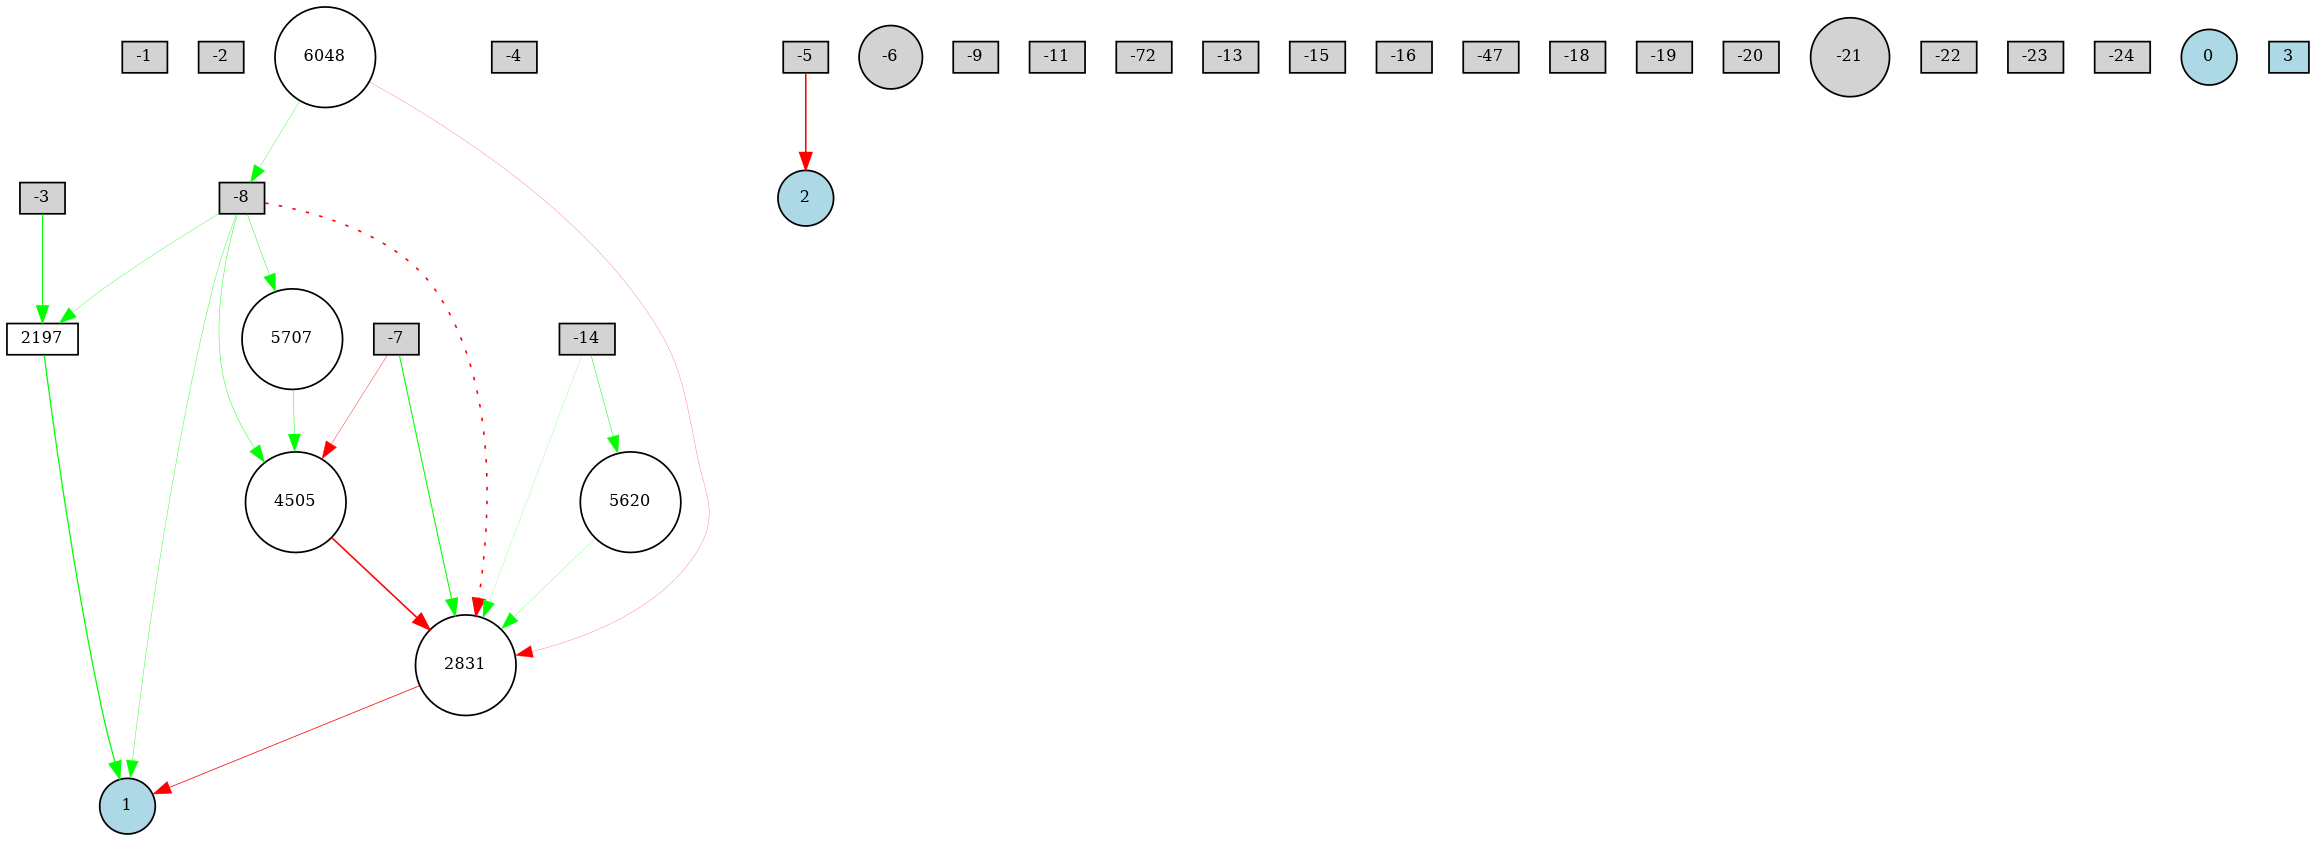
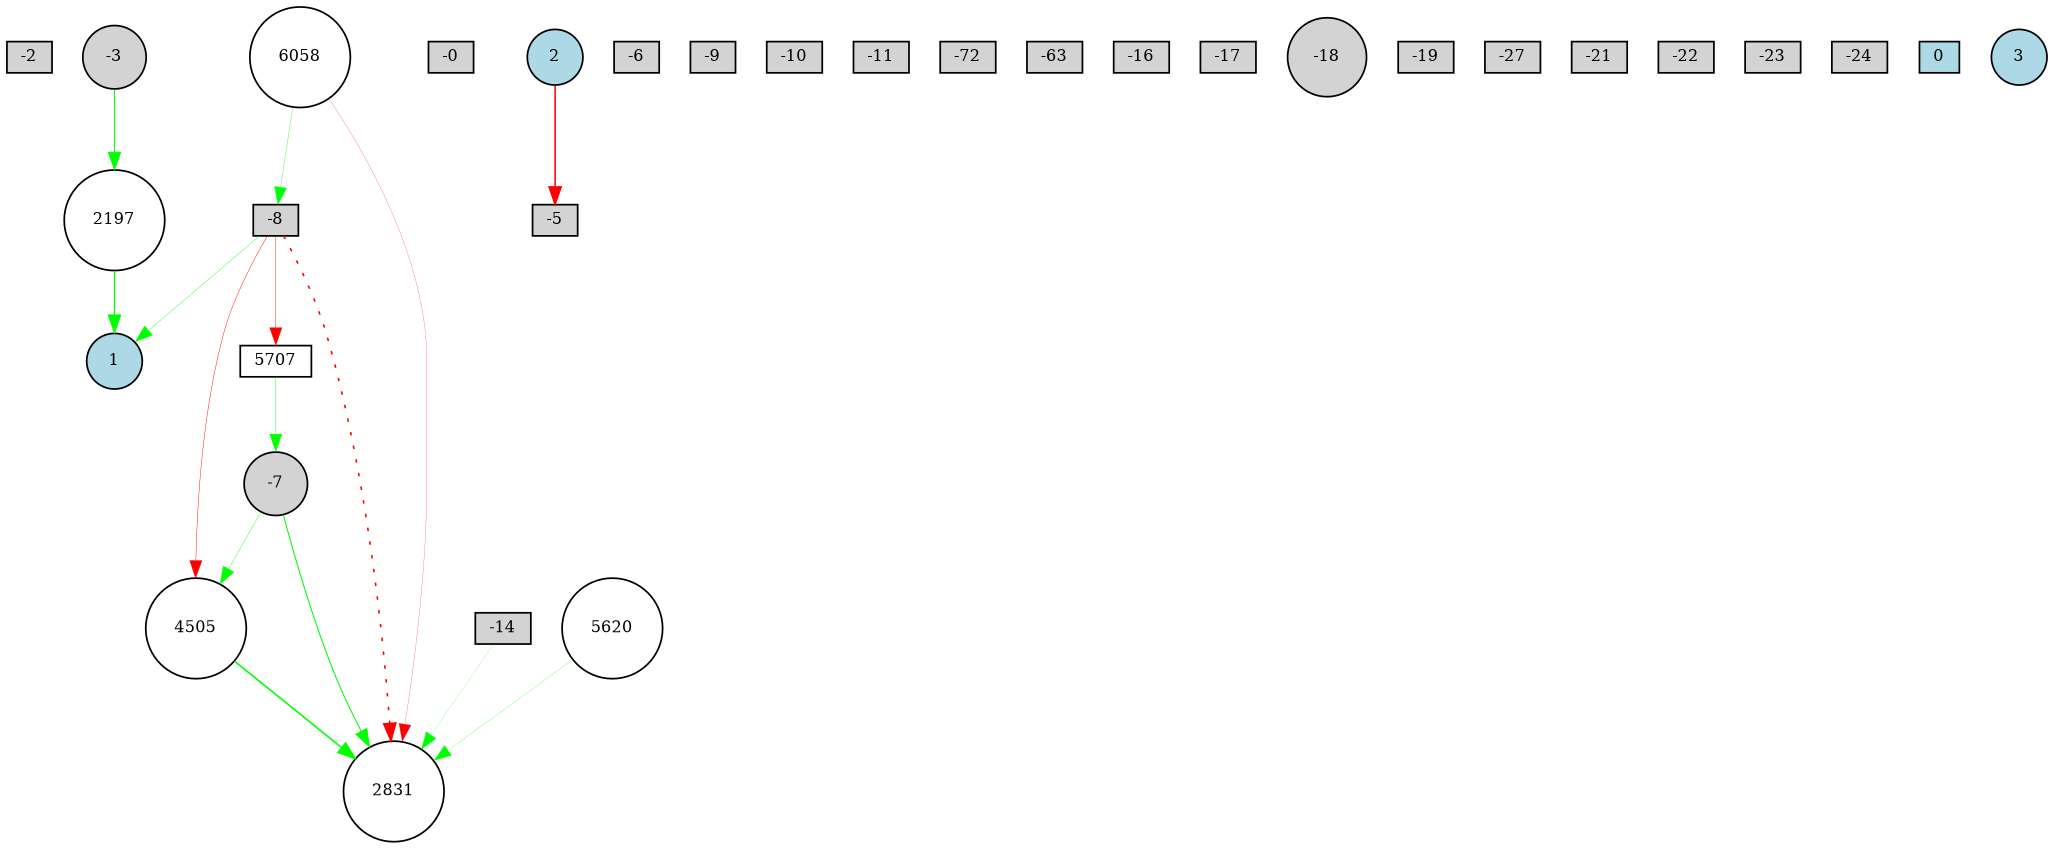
  digraph {
    node [fillcolor=lightgray fontsize=9 shape=box style=filled]
    edge [color=green style=solid]
-   -1 [height=0.2 width=0.2]
    -2 [height=0.2 width=0.2]
-   -3 [height=0.2 width=0.2]
-   2197 [fillcolor=white height=0.2 width=0.2]
+   -3 [height=0.2 shape=circle width=0.2]
+   2197 [fillcolor=white height=0.2 shape=circle width=0.2]
    1 [fillcolor=lightblue height=0.2 shape=circle width=0.2]
-   -4 [height=0.2 width=0.2]
+   -4 [height=0.2 width=0.2 label=-0]
    -5 [height=0.2 width=0.2]
    2 [fillcolor=lightblue height=0.2 shape=circle width=0.2]
-   -6 [height=0.2 shape=circle width=0.2]
-   -7 [height=0.2 width=0.2]
+   -6 [height=0.2 width=0.2]
+   -7 [height=0.2 shape=circle width=0.2]
    2831 [fillcolor=white height=0.2 shape=circle width=0.2]
    4505 [fillcolor=white height=0.2 shape=circle width=0.2]
    -8 [height=0.2 width=0.2]
-   5707 [fillcolor=white height=0.2 shape=circle width=0.2]
-   6058 [fillcolor=white height=0.2 shape=circle width=0.2 label=6048]
+   5707 [fillcolor=white height=0.2 width=0.2]
+   6058 [fillcolor=white height=0.2 shape=circle width=0.2]
    -9 [height=0.2 width=0.2]
+   -10 [height=0.2 width=0.2]
    -11 [height=0.2 width=0.2]
    n19 [height=0.2 label=-72 width=0.2]
-   -13 [height=0.2 width=0.2]
+   -13 [height=0.2 width=0.2 label=-63]
    -14 [height=0.2 width=0.2]
    5620 [fillcolor=white height=0.2 shape=circle width=0.2]
-   -15 [height=0.2 width=0.2]
    -16 [height=0.2 width=0.2]
-   -17 [height=0.2 width=0.2 label=-47]
-   -18 [height=0.2 width=0.2]
+   -17 [height=0.2 width=0.2]
+   -18 [height=0.2 shape=circle width=0.2]
    -19 [height=0.2 width=0.2]
-   -20 [height=0.2 width=0.2]
-   -21 [height=0.2 shape=circle width=0.2]
+   -20 [height=0.2 width=0.2 label=-27]
+   -21 [height=0.2 width=0.2]
    -22 [height=0.2 width=0.2]
    -23 [height=0.2 width=0.2]
    -24 [height=0.2 width=0.2]
-   0 [fillcolor=lightblue height=0.2 shape=circle width=0.2]
-   3 [fillcolor=lightblue height=0.2 width=0.2]
+   0 [fillcolor=lightblue height=0.2 width=0.2]
+   3 [fillcolor=lightblue height=0.2 shape=circle width=0.2]
    -3 -> 2197 [penwidth=0.5639565664879546]
    2197 -> 1 [penwidth=0.7372419958417885]
-   -5 -> 2 [color=red penwidth=0.9017739336183558]
+   2 -> -5 [color=red penwidth=0.9017739336183558]
    -7 -> 2831 [penwidth=0.6082208279225162]
-   -7 -> 4505 [color=red penwidth=0.22328268883138636]
-   2831 -> 1 [color=red penwidth=0.43961882320070444]
-   4505 -> 2831 [color=red penwidth=0.9123429125401479]
-   -8 -> 2197 [penwidth=0.1970673680319454]
+   -7 -> 4505 [penwidth=0.22328268883138636]
+   4505 -> 2831 [penwidth=0.9123429125401479]
    -8 -> 1 [penwidth=0.21646511195578544]
    -8 -> 2831 [color=red penwidth=0.9196709219966642 style=dotted]
-   -8 -> 4505 [penwidth=0.2551057927337601]
-   -8 -> 5707 [penwidth=0.25649004003303866]
-   5707 -> 4505 [penwidth=0.26706040878111736]
+   -8 -> 4505 [color=red penwidth=0.2551057927337601]
+   -8 -> 5707 [color=red penwidth=0.25649004003303866]
+   5707 -> -7 [penwidth=0.26706040878111736]
    6058 -> 2831 [color=red penwidth=0.12695326858074804]
    6058 -> -8 [penwidth=0.1970931565416817]
    -14 -> 2831 [penwidth=0.10188184284066112]
-   -14 -> 5620 [penwidth=0.2864041867906584]
    5620 -> 2831 [penwidth=0.13702135657027045]
  }
